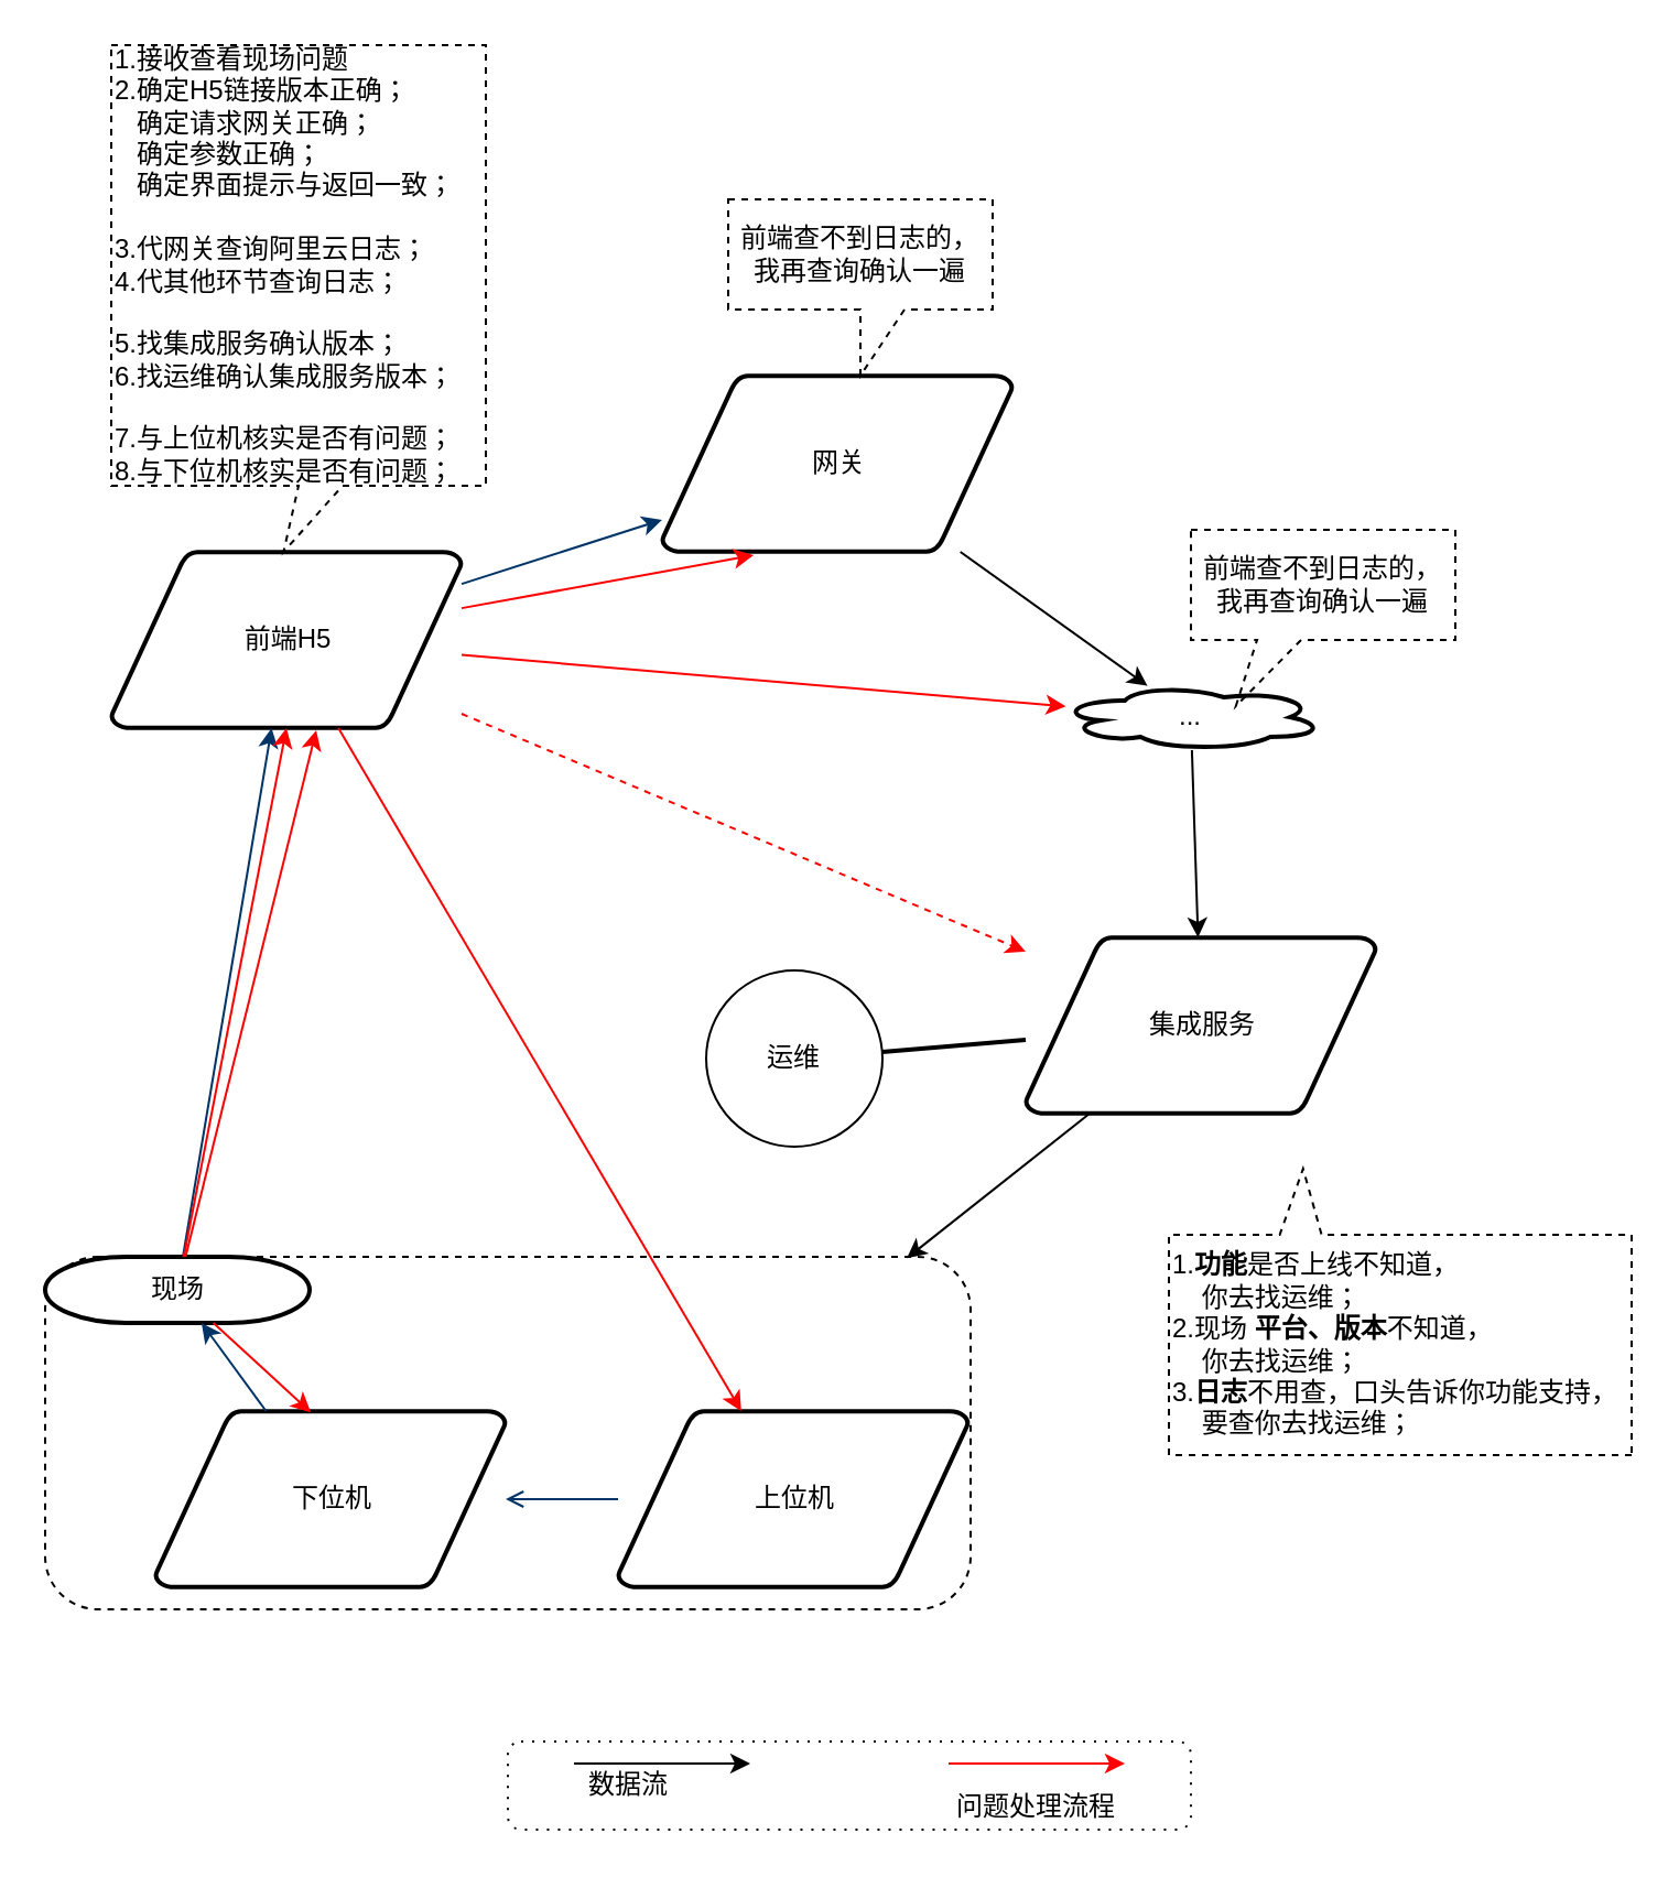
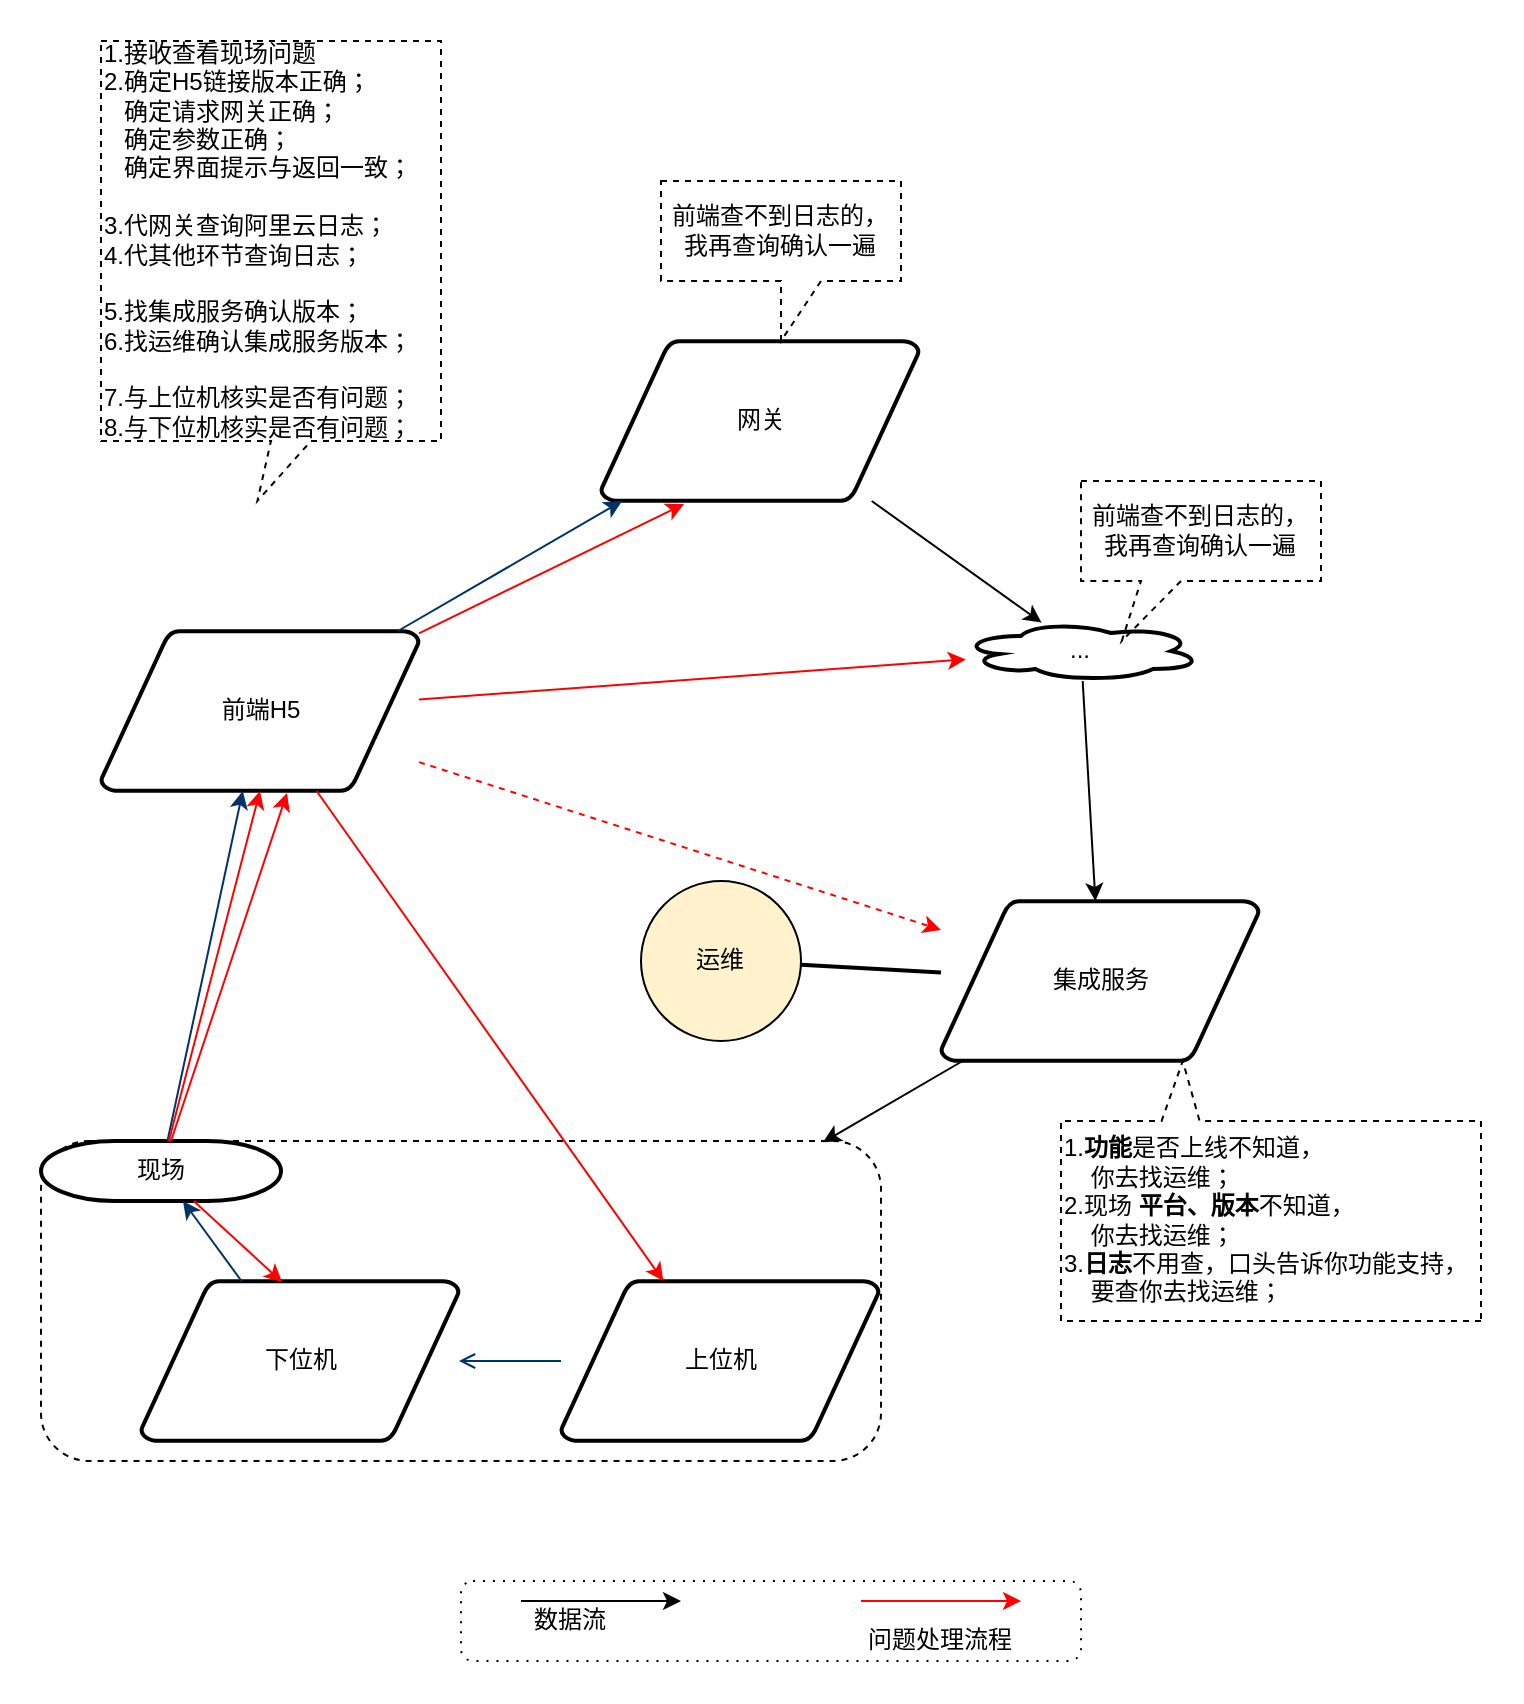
  <mxCell id="0" />
  <mxCell id="1" parent="0" />
  <mxCell id="2" value="" style="rounded=1;whiteSpace=wrap;html=1;fillColor=none;dashed=1;dashPattern=1 4;" vertex="1" parent="1"><mxGeometry x="230" y="790" width="310" height="40" as="geometry" /></mxCell>
  <mxCell id="3" value="" style="rounded=1;whiteSpace=wrap;html=1;dashed=1;fillColor=none;gradientColor=none;" vertex="1" parent="1"><mxGeometry x="20" y="570" width="420" height="160" as="geometry" /></mxCell>
  <mxCell id="4" value="现场" style="shape=mxgraph.flowchart.terminator;strokeWidth=2;gradientColor=none;gradientDirection=north;fontStyle=0;html=1;" parent="1" vertex="1"><mxGeometry x="20" y="570" width="120" height="30" as="geometry" /></mxCell>
- <mxCell id="5" value="前端H5" style="shape=mxgraph.flowchart.data;strokeWidth=2;gradientColor=none;gradientDirection=north;fontStyle=0;html=1;" parent="1" vertex="1"><mxGeometry x="50" y="250" width="159" height="80" as="geometry" /></mxCell>
+ <mxCell id="5" value="前端H5" style="shape=mxgraph.flowchart.data;strokeWidth=2;gradientColor=none;gradientDirection=north;fontStyle=0;html=1;" parent="1" vertex="1"><mxGeometry x="50" y="315" width="159" height="80" as="geometry" /></mxCell>
  <mxCell id="6" value="上位机" style="shape=mxgraph.flowchart.data;strokeWidth=2;gradientColor=none;gradientDirection=north;fontStyle=0;html=1;" parent="1" vertex="1"><mxGeometry x="280" y="640" width="159" height="80" as="geometry" /></mxCell>
  <mxCell id="7" style="rounded=0;orthogonalLoop=1;jettySize=auto;html=1;entryX=0.931;entryY=0.004;entryDx=0;entryDy=0;entryPerimeter=0;" edge="1" parent="1" source="16" target="3"><mxGeometry relative="1" as="geometry" /></mxCell>
  <mxCell id="8" style="rounded=0;orthogonalLoop=1;jettySize=auto;html=1;" edge="1" parent="1" source="17" target="16"><mxGeometry relative="1" as="geometry"><mxPoint x="320" y="290" as="sourcePoint" /></mxGeometry></mxCell>
  <mxCell id="9" value="" style="rounded=0;orthogonalLoop=1;jettySize=auto;html=1;" edge="1" parent="1" source="10" target="17"><mxGeometry relative="1" as="geometry" /></mxCell>
  <mxCell id="10" value="网关" style="shape=mxgraph.flowchart.data;strokeWidth=2;gradientColor=none;gradientDirection=north;fontStyle=0;html=1;" parent="1" vertex="1"><mxGeometry x="300" y="170" width="159" height="80" as="geometry" /></mxCell>
  <mxCell id="11" style="fontStyle=1;strokeColor=#003366;strokeWidth=1;html=1;" parent="1" source="4" target="5" edge="1"><mxGeometry relative="1" as="geometry" /></mxCell>
  <mxCell id="12" style="fontStyle=1;strokeColor=#003366;strokeWidth=1;html=1;" parent="1" source="5" target="10" edge="1"><mxGeometry relative="1" as="geometry" /></mxCell>
  <mxCell id="13" value="下位机" style="shape=mxgraph.flowchart.data;strokeWidth=2;gradientColor=none;gradientDirection=north;fontStyle=0;html=1;" parent="1" vertex="1"><mxGeometry x="70" y="640" width="159" height="80" as="geometry" /></mxCell>
  <mxCell id="14" value="" style="elbow=horizontal;fontStyle=1;strokeColor=#003366;strokeWidth=1;html=1;endArrow=open;" parent="1" source="6" target="13" edge="1"><mxGeometry x="50" y="-60" width="100" height="100" as="geometry"><mxPoint x="40" y="50" as="sourcePoint" /><mxPoint x="140" y="-50" as="targetPoint" /></mxGeometry></mxCell>
  <mxCell id="15" value="" style="elbow=horizontal;fontStyle=1;strokeColor=#003366;strokeWidth=1;html=1;" edge="1" parent="1" source="13" target="4"><mxGeometry x="10" y="-60" width="100" height="100" as="geometry"><mxPoint x="321.333" y="540" as="sourcePoint" /><mxPoint x="320" y="670" as="targetPoint" /></mxGeometry></mxCell>
- <mxCell id="16" value="集成服务" style="shape=mxgraph.flowchart.data;strokeWidth=2;gradientColor=none;gradientDirection=north;fontStyle=0;html=1;" vertex="1" parent="1"><mxGeometry x="465" y="425" width="159" height="80" as="geometry" /></mxCell>
+ <mxCell id="16" value="集成服务" style="shape=mxgraph.flowchart.data;strokeWidth=2;gradientColor=none;gradientDirection=north;fontStyle=0;html=1;" vertex="1" parent="1"><mxGeometry x="470" y="450" width="159" height="80" as="geometry" /></mxCell>
  <mxCell id="17" value="..." style="ellipse;shape=cloud;whiteSpace=wrap;html=1;fontStyle=0;strokeWidth=2;gradientDirection=north;" vertex="1" parent="1"><mxGeometry x="480" y="310" width="120" height="30" as="geometry" /></mxCell>
- <mxCell id="18" value="运维" style="ellipse;whiteSpace=wrap;html=1;aspect=fixed;" vertex="1" parent="1"><mxGeometry x="320" y="440" width="80" height="80" as="geometry" /></mxCell>
+ <mxCell id="18" value="运维" style="ellipse;whiteSpace=wrap;html=1;aspect=fixed;fillColor=#fff2cc;" vertex="1" parent="1"><mxGeometry x="320" y="440" width="80" height="80" as="geometry" /></mxCell>
  <mxCell id="19" value="" style="endArrow=classic;html=1;" edge="1" parent="1"><mxGeometry width="50" height="50" relative="1" as="geometry"><mxPoint x="260" y="800" as="sourcePoint" /><mxPoint x="340" y="800" as="targetPoint" /></mxGeometry></mxCell>
  <mxCell id="20" value="数据流" style="text;html=1;strokeColor=none;fillColor=none;align=center;verticalAlign=middle;whiteSpace=wrap;rounded=0;" vertex="1" parent="1"><mxGeometry x="265" y="800" width="40" height="20" as="geometry" /></mxCell>
  <mxCell id="21" value="" style="endArrow=classic;html=1;strokeColor=#FF0000;" edge="1" parent="1"><mxGeometry width="50" height="50" relative="1" as="geometry"><mxPoint x="430" y="800" as="sourcePoint" /><mxPoint x="510" y="800" as="targetPoint" /></mxGeometry></mxCell>
  <mxCell id="22" value="问题处理流程" style="text;html=1;strokeColor=none;fillColor=none;align=center;verticalAlign=middle;whiteSpace=wrap;rounded=0;" vertex="1" parent="1"><mxGeometry x="430" y="810" width="80" height="20" as="geometry" /></mxCell>
  <mxCell id="23" value="" style="endArrow=classic;html=1;strokeColor=#FF0000;entryX=0.585;entryY=1.013;entryDx=0;entryDy=0;entryPerimeter=0;" edge="1" parent="1" source="4" target="5"><mxGeometry width="50" height="50" relative="1" as="geometry"><mxPoint x="250" y="810" as="sourcePoint" /><mxPoint x="330" y="810" as="targetPoint" /></mxGeometry></mxCell>
  <mxCell id="24" value="" style="endArrow=classic;html=1;strokeColor=#FF0000;entryX=0.444;entryY=0.008;entryDx=0;entryDy=0;entryPerimeter=0;" edge="1" parent="1" source="4" target="13"><mxGeometry width="50" height="50" relative="1" as="geometry"><mxPoint x="260" y="820" as="sourcePoint" /><mxPoint x="340" y="820" as="targetPoint" /></mxGeometry></mxCell>
  <mxCell id="25" value="" style="endArrow=classic;html=1;strokeColor=#FF0000;entryX=0.261;entryY=1.019;entryDx=0;entryDy=0;entryPerimeter=0;" edge="1" parent="1" source="5" target="10"><mxGeometry width="50" height="50" relative="1" as="geometry"><mxPoint x="87.114" y="480" as="sourcePoint" /><mxPoint x="153.015" y="341.04" as="targetPoint" /></mxGeometry></mxCell>
  <mxCell id="26" value="" style="endArrow=classic;html=1;strokeColor=#FF0000;" edge="1" parent="1" source="5" target="17"><mxGeometry width="50" height="50" relative="1" as="geometry"><mxPoint x="219" y="285.57" as="sourcePoint" /><mxPoint x="351.499" y="261.52" as="targetPoint" /></mxGeometry></mxCell>
  <mxCell id="27" value="" style="endArrow=classic;html=1;strokeColor=#FF0000;" edge="1" parent="1" source="5" target="6"><mxGeometry width="50" height="50" relative="1" as="geometry"><mxPoint x="229" y="295.57" as="sourcePoint" /><mxPoint x="361.499" y="271.52" as="targetPoint" /></mxGeometry></mxCell>
  <mxCell id="28" value="" style="endArrow=classic;html=1;strokeColor=#FF0000;dashed=1;" edge="1" parent="1" source="5" target="16"><mxGeometry width="50" height="50" relative="1" as="geometry"><mxPoint x="239" y="305.57" as="sourcePoint" /><mxPoint x="371.499" y="281.52" as="targetPoint" /></mxGeometry></mxCell>
  <mxCell id="29" value="" style="endArrow=classic;html=1;strokeColor=#FF0000;entryX=0.5;entryY=1;entryDx=0;entryDy=0;entryPerimeter=0;" edge="1" parent="1" source="4" target="5"><mxGeometry width="50" height="50" relative="1" as="geometry"><mxPoint x="259" y="325.57" as="sourcePoint" /><mxPoint x="391.499" y="301.52" as="targetPoint" /></mxGeometry></mxCell>
  <mxCell id="30" value="" style="endArrow=none;dashed=0;html=1;dashPattern=1 3;strokeWidth=2;" edge="1" parent="1" source="18" target="16"><mxGeometry width="50" height="50" relative="1" as="geometry"><mxPoint x="380" y="500" as="sourcePoint" /><mxPoint x="430" y="450" as="targetPoint" /></mxGeometry></mxCell>
  <mxCell id="31" value="1.接收查看现场问题&lt;br&gt;2.确定H5链接版本正确；&lt;br&gt;&amp;nbsp; &amp;nbsp;确定请求网关正确；&lt;br&gt;&amp;nbsp; &amp;nbsp;确定参数正确；&lt;br&gt;&amp;nbsp; &amp;nbsp;确定界面提示与返回一致；&lt;br&gt;&lt;br&gt;3.代网关查询阿里云日志；&lt;br&gt;4.代其他环节查询日志；&lt;br&gt;&lt;br&gt;5.找集成服务确认版本；&lt;br&gt;6.找运维确认集成服务版本；&lt;br&gt;&lt;br&gt;7.与上位机核实是否有问题；&lt;br&gt;8.与下位机核实是否有问题；" style="shape=callout;whiteSpace=wrap;html=1;perimeter=calloutPerimeter;dashed=1;fillColor=none;gradientColor=none;position2=0.46;align=left;" vertex="1" parent="1"><mxGeometry x="50" y="20" width="170" height="230" as="geometry" /></mxCell>
  <mxCell id="32" value="前端查不到日志的，我再查询确认一遍" style="shape=callout;whiteSpace=wrap;html=1;perimeter=calloutPerimeter;dashed=1;fillColor=none;gradientColor=none;" vertex="1" parent="1"><mxGeometry x="330" y="90" width="120" height="80" as="geometry" /></mxCell>
  <mxCell id="33" value="前端查不到日志的，我再查询确认一遍" style="shape=callout;whiteSpace=wrap;html=1;perimeter=calloutPerimeter;dashed=1;fillColor=none;gradientColor=none;size=30;position=0.25;position2=0.17;" vertex="1" parent="1"><mxGeometry x="540" y="240" width="120" height="80" as="geometry" /></mxCell>
  <mxCell id="34" value="1.&lt;b&gt;功能&lt;/b&gt;是否上线不知道，&lt;br&gt;&amp;nbsp; &amp;nbsp; 你去找运维；&lt;br&gt;2.现场 &lt;b&gt;平台、&lt;/b&gt;&lt;b&gt;版本&lt;/b&gt;不知道，&lt;br&gt;&amp;nbsp; &amp;nbsp; 你去找运维；&lt;br&gt;3.&lt;b&gt;日志&lt;/b&gt;不用查，口头告诉你功能支持，&lt;br&gt;&amp;nbsp; &amp;nbsp; 要查你去找运维；" style="shape=callout;whiteSpace=wrap;html=1;perimeter=calloutPerimeter;dashed=1;fillColor=none;gradientColor=none;size=30;position=0.67;position2=0.71;base=19;direction=west;portConstraint=south;align=left;" vertex="1" parent="1"><mxGeometry x="530" y="530" width="210" height="130" as="geometry" /></mxCell>
